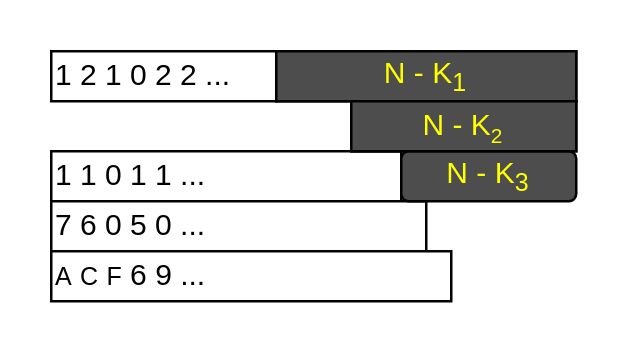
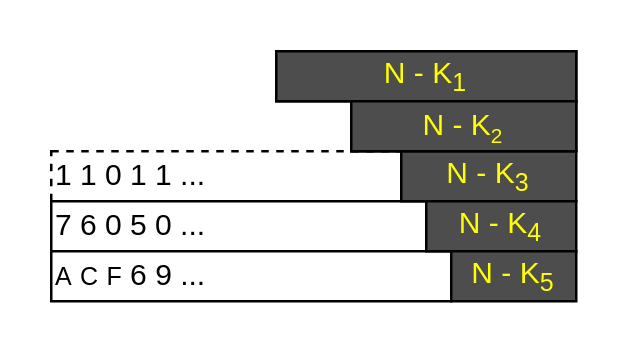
  <mxCell id="0" />
  <mxCell id="1" parent="0" />
- <mxCell id="2" value="1 2 1 0 2 2 ..." style="rounded=0;whiteSpace=wrap;html=1;strokeWidth=1;fontSize=12;align=left;" vertex="1" parent="1"><mxGeometry x="20" y="20" width="90" height="20" as="geometry" /></mxCell>
- <mxCell id="3" value="1 1 0 1 1 ..." style="rounded=0;whiteSpace=wrap;html=1;strokeWidth=1;fontSize=12;align=left;" vertex="1" parent="1"><mxGeometry x="20" y="60" width="140" height="20" as="geometry" /></mxCell>
+ <mxCell id="3" value="1 1 0 1 1 ..." style="rounded=0;whiteSpace=wrap;html=1;strokeWidth=1;fontSize=12;align=left;dashed=1;" vertex="1" parent="1"><mxGeometry x="20" y="60" width="140" height="20" as="geometry" /></mxCell>
  <mxCell id="4" value="7 6 0 5 0 ..." style="rounded=0;whiteSpace=wrap;html=1;strokeWidth=1;fontSize=12;align=left;" vertex="1" parent="1"><mxGeometry x="20" y="80" width="150" height="20" as="geometry" /></mxCell>
  <mxCell id="5" value="&lt;font style=&quot;font-size: 10px;&quot;&gt;A&lt;span style=&quot;font-size: 12px;&quot;&gt;&amp;nbsp;&lt;/span&gt;C&lt;span style=&quot;font-size: 12px;&quot;&gt;&amp;nbsp;&lt;/span&gt;F&lt;/font&gt;&lt;font style=&quot;font-size: 12px;&quot;&gt;&amp;nbsp;&lt;/font&gt;6 9 ..." style="rounded=0;whiteSpace=wrap;html=1;strokeWidth=1;fontSize=12;align=left;" vertex="1" parent="1"><mxGeometry x="20" y="100" width="160" height="20" as="geometry" /></mxCell>
  <mxCell id="6" value="N - K&lt;sub&gt;1&lt;/sub&gt;" style="rounded=0;whiteSpace=wrap;html=1;strokeColor=default;strokeWidth=1;fontSize=12;fontColor=#006600;fillColor=#4D4D4D;" vertex="1" parent="1"><mxGeometry x="110" y="20" width="120" height="20" as="geometry" /></mxCell>
  <mxCell id="7" value="N - K&lt;span style=&quot;font-size: 10px;&quot;&gt;&lt;sub&gt;2&lt;/sub&gt;&lt;/span&gt;" style="rounded=0;whiteSpace=wrap;html=1;strokeColor=default;strokeWidth=1;fontSize=12;fontColor=#006600;fillColor=#4D4D4D;" vertex="1" parent="1"><mxGeometry x="140" y="40" width="90" height="20" as="geometry" /></mxCell>
- <mxCell id="8" value="N - K&lt;sub&gt;3&lt;/sub&gt;" style="whiteSpace=wrap;html=1;strokeColor=default;strokeWidth=1;fontSize=12;fontColor=#FFFF00;fillColor=#4D4D4D;rounded=1;" vertex="1" parent="1"><mxGeometry x="160" y="60" width="70" height="20" as="geometry" /></mxCell>
+ <mxCell id="8" value="N - K&lt;sub&gt;3&lt;/sub&gt;" style="rounded=0;whiteSpace=wrap;html=1;strokeColor=default;strokeWidth=1;fontSize=12;fontColor=#FFFF00;fillColor=#4D4D4D;" vertex="1" parent="1"><mxGeometry x="160" y="60" width="70" height="20" as="geometry" /></mxCell>
+ <mxCell id="9" value="N - K&lt;sub&gt;4&lt;/sub&gt;" style="rounded=0;whiteSpace=wrap;html=1;strokeColor=default;strokeWidth=1;fontSize=12;fontColor=#FFFF00;fillColor=#4D4D4D;" vertex="1" parent="1"><mxGeometry x="170" y="80" width="60" height="20" as="geometry" /></mxCell>
+ <mxCell id="10" value="N - K&lt;sub&gt;5&lt;/sub&gt;" style="rounded=0;whiteSpace=wrap;html=1;strokeColor=default;strokeWidth=1;fontSize=12;fontColor=#FFFF00;fillColor=#4D4D4D;" vertex="1" parent="1"><mxGeometry x="180" y="100" width="50" height="20" as="geometry" /></mxCell>
  <mxCell id="11" value="N - K&lt;sub&gt;1&lt;/sub&gt;" style="rounded=0;whiteSpace=wrap;html=1;strokeColor=default;strokeWidth=1;fontSize=12;fontColor=#FFFF00;fillColor=#4D4D4D;" vertex="1" parent="1"><mxGeometry x="110" y="20" width="120" height="20" as="geometry" /></mxCell>
  <mxCell id="12" value="N - K&lt;span style=&quot;font-size: 10px;&quot;&gt;&lt;sub&gt;2&lt;/sub&gt;&lt;/span&gt;" style="rounded=0;whiteSpace=wrap;html=1;strokeColor=default;strokeWidth=1;fontSize=12;fontColor=#FFFF00;fillColor=#4D4D4D;" vertex="1" parent="1"><mxGeometry x="140" y="40" width="90" height="20" as="geometry" /></mxCell>
